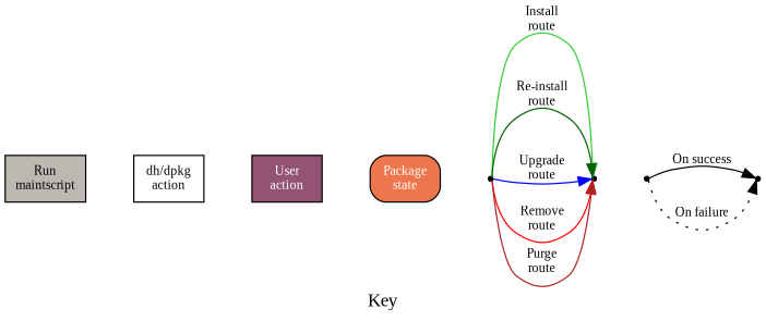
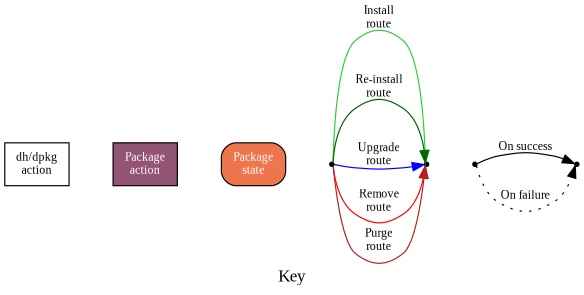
  digraph {
    color=lightgray
    fontname="Liberation Serif"
    label=Key
    rankdir=LR
    node [color=black fillcolor=black fontname="Liberation Serif" fontsize=10 shape=point]
    edge [color=none fontname="Liberation Serif" fontsize=10 style=solid]
    color1
    color2
    style1
    style2
    n5 [fillcolor="#ED764D" fontcolor=white label="Package\nstate" shape=rect style="filled,rounded"]
-   n6 [fillcolor="#925375" fontcolor=white label="User\naction" shape=rect style=filled]
+   n6 [fillcolor="#925375" fontcolor=white label="Package\naction" shape=rect style=filled]
    n7 [fillcolor=white label="dh/dpkg\naction" shape=rect style=filled]
-   n8 [fillcolor="#BEB8B2" label="Run\nmaintscript" shape=rect style=filled]
    color1 -> color2 [color=limegreen label="Install\nroute"]
    color1 -> color2 [color=darkgreen label="\nRe-install\nroute"]
    color1 -> color2 [color=blue label="\n\nUpgrade\nroute"]
    color1 -> color2 [color=red label="\nRemove\nroute"]
    color1 -> color2 [color=firebrick label="Purge\nroute"]
    color2 -> style1
    style1 -> style2 [color=black label="On success"]
    style1 -> style2 [color=black label="\n\nOn failure" style=dotted]
    n5 -> color1
    n6 -> n5
    n7 -> n6
-   n8 -> n7
  }
